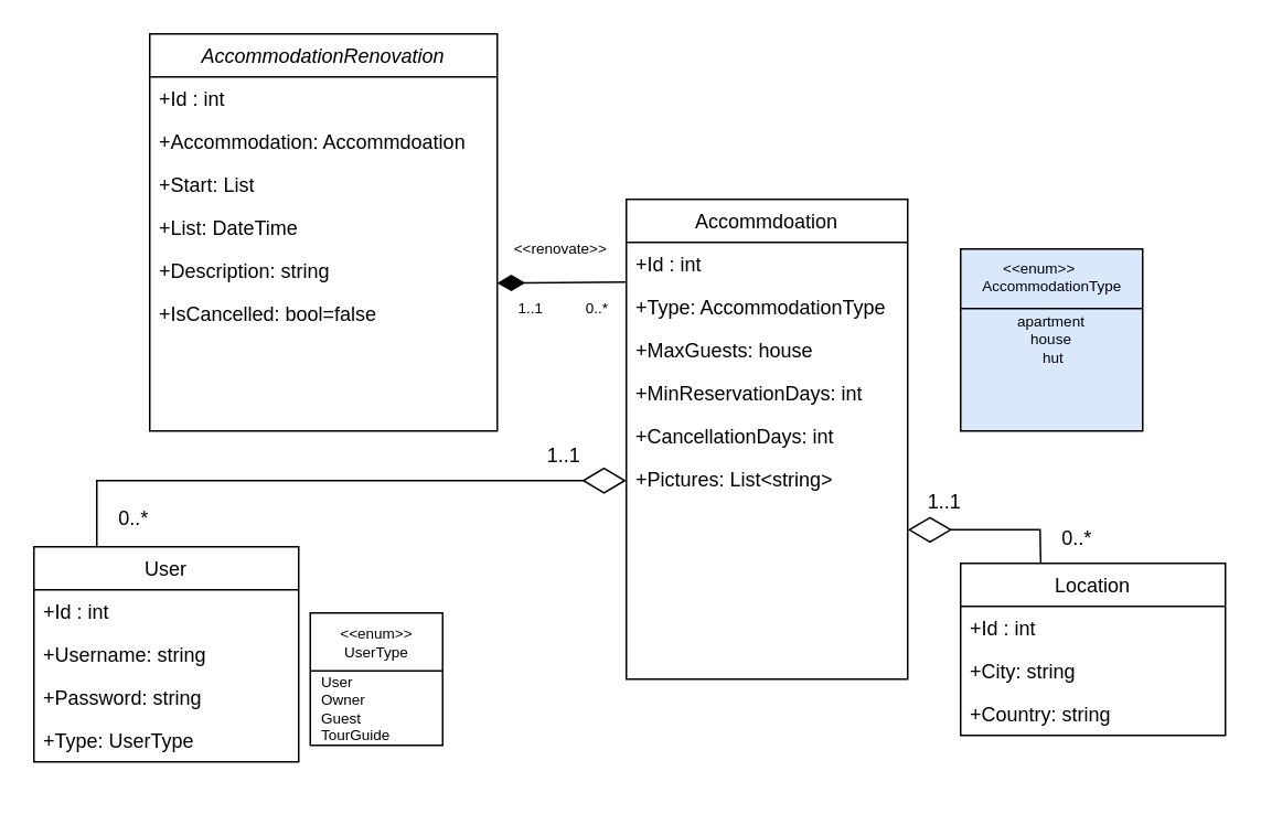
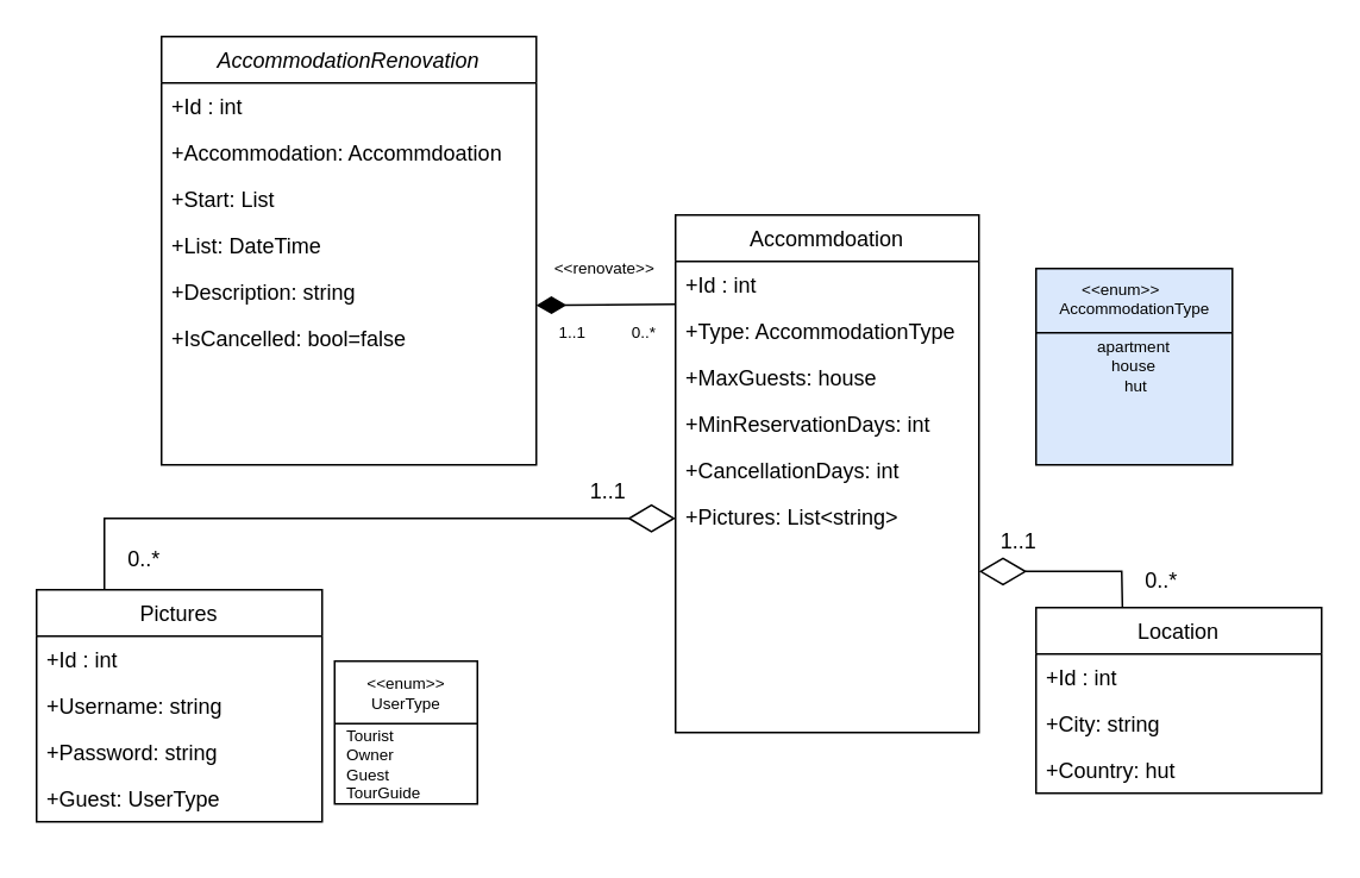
  <mxCell id="0" />
  <mxCell id="1" parent="0" />
  <mxCell id="2" value="AccommodationRenovation" style="swimlane;fontStyle=2;align=center;verticalAlign=top;childLayout=stackLayout;horizontal=1;startSize=26;horizontalStack=0;resizeParent=1;resizeLast=0;collapsible=1;marginBottom=0;rounded=0;shadow=0;strokeWidth=1;" parent="1" vertex="1"><mxGeometry x="90" y="20" width="210" height="240" as="geometry"><mxRectangle x="230" y="140" width="160" height="26" as="alternateBounds" /></mxGeometry></mxCell>
  <mxCell id="3" value="+Id : int" style="text;align=left;verticalAlign=top;spacingLeft=4;spacingRight=4;overflow=hidden;rotatable=0;points=[[0,0.5],[1,0.5]];portConstraint=eastwest;" parent="2" vertex="1"><mxGeometry y="26" width="210" height="26" as="geometry" /></mxCell>
  <mxCell id="4" value="+Accommodation: Accommdoation" style="text;align=left;verticalAlign=top;spacingLeft=4;spacingRight=4;overflow=hidden;rotatable=0;points=[[0,0.5],[1,0.5]];portConstraint=eastwest;rounded=0;shadow=0;html=0;" parent="2" vertex="1"><mxGeometry y="52" width="210" height="26" as="geometry" /></mxCell>
  <mxCell id="5" value="+Start: List&#10;" style="text;align=left;verticalAlign=top;spacingLeft=4;spacingRight=4;overflow=hidden;rotatable=0;points=[[0,0.5],[1,0.5]];portConstraint=eastwest;rounded=0;shadow=0;html=0;" parent="2" vertex="1"><mxGeometry y="78" width="210" height="26" as="geometry" /></mxCell>
  <mxCell id="6" value="+List: DateTime&#10;" style="text;align=left;verticalAlign=top;spacingLeft=4;spacingRight=4;overflow=hidden;rotatable=0;points=[[0,0.5],[1,0.5]];portConstraint=eastwest;rounded=0;shadow=0;html=0;" parent="2" vertex="1"><mxGeometry y="104" width="210" height="26" as="geometry" /></mxCell>
  <mxCell id="7" value="+Description: string&#10;" style="text;align=left;verticalAlign=top;spacingLeft=4;spacingRight=4;overflow=hidden;rotatable=0;points=[[0,0.5],[1,0.5]];portConstraint=eastwest;rounded=0;shadow=0;html=0;" parent="2" vertex="1"><mxGeometry y="130" width="210" height="26" as="geometry" /></mxCell>
  <mxCell id="8" value="+IsCancelled: bool=false&#10;" style="text;align=left;verticalAlign=top;spacingLeft=4;spacingRight=4;overflow=hidden;rotatable=0;points=[[0,0.5],[1,0.5]];portConstraint=eastwest;rounded=0;shadow=0;html=0;" parent="2" vertex="1"><mxGeometry y="156" width="210" height="26" as="geometry" /></mxCell>
  <mxCell id="9" value="Accommdoation" style="swimlane;fontStyle=0;align=center;verticalAlign=top;childLayout=stackLayout;horizontal=1;startSize=26;horizontalStack=0;resizeParent=1;resizeLast=0;collapsible=1;marginBottom=0;rounded=0;shadow=0;strokeWidth=1;" parent="1" vertex="1"><mxGeometry x="378" y="120" width="170" height="290" as="geometry"><mxRectangle x="550" y="140" width="160" height="26" as="alternateBounds" /></mxGeometry></mxCell>
  <mxCell id="10" value="+Id : int" style="text;align=left;verticalAlign=top;spacingLeft=4;spacingRight=4;overflow=hidden;rotatable=0;points=[[0,0.5],[1,0.5]];portConstraint=eastwest;rounded=0;shadow=0;html=0;" parent="9" vertex="1"><mxGeometry y="26" width="170" height="26" as="geometry" /></mxCell>
  <mxCell id="11" value="+Type: AccommodationType" style="text;align=left;verticalAlign=top;spacingLeft=4;spacingRight=4;overflow=hidden;rotatable=0;points=[[0,0.5],[1,0.5]];portConstraint=eastwest;rounded=0;shadow=0;html=0;" parent="9" vertex="1"><mxGeometry y="52" width="170" height="26" as="geometry" /></mxCell>
  <mxCell id="12" value="+MaxGuests: house" style="text;align=left;verticalAlign=top;spacingLeft=4;spacingRight=4;overflow=hidden;rotatable=0;points=[[0,0.5],[1,0.5]];portConstraint=eastwest;rounded=0;shadow=0;html=0;" parent="9" vertex="1"><mxGeometry y="78" width="170" height="26" as="geometry" /></mxCell>
  <mxCell id="13" value="+MinReservationDays: int" style="text;align=left;verticalAlign=top;spacingLeft=4;spacingRight=4;overflow=hidden;rotatable=0;points=[[0,0.5],[1,0.5]];portConstraint=eastwest;rounded=0;shadow=0;html=0;" parent="9" vertex="1"><mxGeometry y="104" width="170" height="26" as="geometry" /></mxCell>
  <mxCell id="14" value="+CancellationDays: int" style="text;align=left;verticalAlign=top;spacingLeft=4;spacingRight=4;overflow=hidden;rotatable=0;points=[[0,0.5],[1,0.5]];portConstraint=eastwest;rounded=0;shadow=0;html=0;" parent="9" vertex="1"><mxGeometry y="130" width="170" height="26" as="geometry" /></mxCell>
  <mxCell id="15" value="+Pictures: List&lt;string&gt; " style="text;align=left;verticalAlign=top;spacingLeft=4;spacingRight=4;overflow=hidden;rotatable=0;points=[[0,0.5],[1,0.5]];portConstraint=eastwest;rounded=0;shadow=0;html=0;" parent="9" vertex="1"><mxGeometry y="156" width="170" height="26" as="geometry" /></mxCell>
  <mxCell id="16" value="Location" style="swimlane;fontStyle=0;align=center;verticalAlign=top;childLayout=stackLayout;horizontal=1;startSize=26;horizontalStack=0;resizeParent=1;resizeLast=0;collapsible=1;marginBottom=0;rounded=0;shadow=0;strokeWidth=1;" parent="1" vertex="1"><mxGeometry x="580" y="340" width="160" height="104" as="geometry"><mxRectangle x="340" y="380" width="170" height="26" as="alternateBounds" /></mxGeometry></mxCell>
  <mxCell id="17" value="+Id : int" style="text;align=left;verticalAlign=top;spacingLeft=4;spacingRight=4;overflow=hidden;rotatable=0;points=[[0,0.5],[1,0.5]];portConstraint=eastwest;" parent="16" vertex="1"><mxGeometry y="26" width="160" height="26" as="geometry" /></mxCell>
  <mxCell id="18" value="+City: string" style="text;align=left;verticalAlign=top;spacingLeft=4;spacingRight=4;overflow=hidden;rotatable=0;points=[[0,0.5],[1,0.5]];portConstraint=eastwest;" parent="16" vertex="1"><mxGeometry y="52" width="160" height="26" as="geometry" /></mxCell>
- <mxCell id="19" value="+Country: string" style="text;align=left;verticalAlign=top;spacingLeft=4;spacingRight=4;overflow=hidden;rotatable=0;points=[[0,0.5],[1,0.5]];portConstraint=eastwest;" parent="16" vertex="1"><mxGeometry y="78" width="160" height="26" as="geometry" /></mxCell>
- <mxCell id="20" value="User" style="swimlane;fontStyle=0;align=center;verticalAlign=top;childLayout=stackLayout;horizontal=1;startSize=26;horizontalStack=0;resizeParent=1;resizeLast=0;collapsible=1;marginBottom=0;rounded=0;shadow=0;strokeWidth=1;" parent="1" vertex="1"><mxGeometry x="20" y="330" width="160" height="130" as="geometry"><mxRectangle x="340" y="380" width="170" height="26" as="alternateBounds" /></mxGeometry></mxCell>
+ <mxCell id="19" value="+Country: hut" style="text;align=left;verticalAlign=top;spacingLeft=4;spacingRight=4;overflow=hidden;rotatable=0;points=[[0,0.5],[1,0.5]];portConstraint=eastwest;" parent="16" vertex="1"><mxGeometry y="78" width="160" height="26" as="geometry" /></mxCell>
+ <mxCell id="20" value="Pictures" style="swimlane;fontStyle=0;align=center;verticalAlign=top;childLayout=stackLayout;horizontal=1;startSize=26;horizontalStack=0;resizeParent=1;resizeLast=0;collapsible=1;marginBottom=0;rounded=0;shadow=0;strokeWidth=1;" parent="1" vertex="1"><mxGeometry x="20" y="330" width="160" height="130" as="geometry"><mxRectangle x="340" y="380" width="170" height="26" as="alternateBounds" /></mxGeometry></mxCell>
  <mxCell id="21" value="+Id : int" style="text;align=left;verticalAlign=top;spacingLeft=4;spacingRight=4;overflow=hidden;rotatable=0;points=[[0,0.5],[1,0.5]];portConstraint=eastwest;" parent="20" vertex="1"><mxGeometry y="26" width="160" height="26" as="geometry" /></mxCell>
  <mxCell id="22" value="+Username: string" style="text;align=left;verticalAlign=top;spacingLeft=4;spacingRight=4;overflow=hidden;rotatable=0;points=[[0,0.5],[1,0.5]];portConstraint=eastwest;" parent="20" vertex="1"><mxGeometry y="52" width="160" height="26" as="geometry" /></mxCell>
  <mxCell id="23" value="+Password: string" style="text;align=left;verticalAlign=top;spacingLeft=4;spacingRight=4;overflow=hidden;rotatable=0;points=[[0,0.5],[1,0.5]];portConstraint=eastwest;" parent="20" vertex="1"><mxGeometry y="78" width="160" height="26" as="geometry" /></mxCell>
- <mxCell id="24" value="+Type: UserType" style="text;align=left;verticalAlign=top;spacingLeft=4;spacingRight=4;overflow=hidden;rotatable=0;points=[[0,0.5],[1,0.5]];portConstraint=eastwest;" parent="20" vertex="1"><mxGeometry y="104" width="160" height="26" as="geometry" /></mxCell>
+ <mxCell id="24" value="+Guest: UserType" style="text;align=left;verticalAlign=top;spacingLeft=4;spacingRight=4;overflow=hidden;rotatable=0;points=[[0,0.5],[1,0.5]];portConstraint=eastwest;" parent="20" vertex="1"><mxGeometry y="104" width="160" height="26" as="geometry" /></mxCell>
  <mxCell id="25" value="" style="group" parent="1" vertex="1" connectable="0"><mxGeometry x="187" y="370" width="80" height="100" as="geometry" /></mxCell>
  <mxCell id="26" value="" style="whiteSpace=wrap;html=1;aspect=fixed;" parent="25" vertex="1"><mxGeometry width="80" height="80" as="geometry" /></mxCell>
  <mxCell id="27" value="     &lt;&lt;enum&gt;&gt;&#10;      UserType" style="text;align=left;verticalAlign=top;spacingLeft=4;spacingRight=4;overflow=hidden;rotatable=0;points=[[0,0.5],[1,0.5]];portConstraint=eastwest;rounded=0;shadow=0;html=0;fontSize=9;" parent="25" vertex="1"><mxGeometry y="1" width="80" height="30" as="geometry" /></mxCell>
  <mxCell id="28" value="" style="line;html=1;strokeWidth=1;align=left;verticalAlign=middle;spacingTop=-1;spacingLeft=3;spacingRight=3;rotatable=0;labelPosition=right;points=[];portConstraint=eastwest;" parent="25" vertex="1"><mxGeometry y="31" width="80" height="8" as="geometry" /></mxCell>
- <mxCell id="29" value="User&#10;Owner&#10;Guest&#10;TourGuide" style="text;whiteSpace=wrap;fontSize=9;" parent="25" vertex="1"><mxGeometry x="5" y="30" width="70" height="70" as="geometry" /></mxCell>
+ <mxCell id="29" value="Tourist&#10;Owner&#10;Guest&#10;TourGuide" style="text;whiteSpace=wrap;fontSize=9;" parent="25" vertex="1"><mxGeometry x="5" y="30" width="70" height="70" as="geometry" /></mxCell>
  <mxCell id="30" value="" style="group" parent="1" vertex="1" connectable="0"><mxGeometry x="580" y="150" width="140" height="110" as="geometry" /></mxCell>
  <mxCell id="31" value="apartment&lt;div style=&quot;font-size: 9px;&quot;&gt;house&lt;br style=&quot;font-size: 9px;&quot;&gt;&amp;nbsp;hut&lt;/div&gt;" style="whiteSpace=wrap;html=1;aspect=fixed;fontSize=9;fillColor=#dae8fc;" parent="30" vertex="1"><mxGeometry width="110" height="110" as="geometry" /></mxCell>
  <mxCell id="32" value="        &lt;&lt;enum&gt;&gt;&#10;   AccommodationType" style="text;align=left;verticalAlign=top;spacingLeft=4;spacingRight=4;overflow=hidden;rotatable=0;points=[[0,0.5],[1,0.5]];portConstraint=eastwest;rounded=0;shadow=0;html=0;fontSize=9;" parent="30" vertex="1"><mxGeometry width="140" height="40" as="geometry" /></mxCell>
  <mxCell id="33" value="" style="line;html=1;strokeWidth=1;align=left;verticalAlign=middle;spacingTop=-1;spacingLeft=3;spacingRight=3;rotatable=0;labelPosition=right;points=[];portConstraint=eastwest;" parent="30" vertex="1"><mxGeometry y="32" width="110" height="8" as="geometry" /></mxCell>
  <mxCell id="34" value="" style="endArrow=diamondThin;endFill=0;endSize=24;html=1;rounded=0;exitX=0.315;exitY=0.003;exitDx=0;exitDy=0;exitPerimeter=0;" parent="1" edge="1"><mxGeometry width="160" relative="1" as="geometry"><mxPoint x="628.4" y="340.002" as="sourcePoint" /><mxPoint x="548" y="319.69" as="targetPoint" /><Array as="points"><mxPoint x="628" y="319.69" /></Array></mxGeometry></mxCell>
  <mxCell id="35" value="" style="html=1;startArrow=diamondThin;startFill=0;edgeStyle=elbowEdgeStyle;elbow=vertical;startSize=24;endArrow=none;endFill=0;rounded=0;strokeWidth=1;endSize=24;" parent="1" edge="1"><mxGeometry width="160" relative="1" as="geometry"><mxPoint x="378" y="290" as="sourcePoint" /><mxPoint x="58" y="330" as="targetPoint" /><Array as="points"><mxPoint x="228" y="290" /></Array></mxGeometry></mxCell>
  <mxCell id="36" value="1..1" style="text;html=1;align=center;verticalAlign=middle;resizable=0;points=[];autosize=1;strokeColor=none;fillColor=none;" parent="1" vertex="1"><mxGeometry x="550" y="288" width="40" height="30" as="geometry" /></mxCell>
  <mxCell id="37" value="0..*" style="text;html=1;align=center;verticalAlign=middle;resizable=0;points=[];autosize=1;strokeColor=none;fillColor=none;" parent="1" vertex="1"><mxGeometry x="630" y="310" width="40" height="30" as="geometry" /></mxCell>
  <mxCell id="38" value="0..*" style="text;html=1;align=center;verticalAlign=middle;resizable=0;points=[];autosize=1;strokeColor=none;fillColor=none;" parent="1" vertex="1"><mxGeometry x="60" y="298" width="40" height="30" as="geometry" /></mxCell>
  <mxCell id="39" value="1..1" style="text;html=1;align=center;verticalAlign=middle;resizable=0;points=[];autosize=1;strokeColor=none;fillColor=none;" parent="1" vertex="1"><mxGeometry x="320" y="260" width="40" height="30" as="geometry" /></mxCell>
  <mxCell id="40" value="&amp;lt;&amp;lt;renovate&amp;gt;&amp;gt;" style="text;html=1;align=center;verticalAlign=middle;resizable=0;points=[];autosize=1;strokeColor=none;fillColor=none;fontSize=9;" parent="1" vertex="1"><mxGeometry x="298" y="140" width="80" height="20" as="geometry" /></mxCell>
  <mxCell id="41" value="" style="endArrow=none;startArrow=diamondThin;endFill=0;startFill=1;html=1;verticalAlign=bottom;labelBackgroundColor=none;strokeWidth=1;startSize=14;endSize=8;rounded=0;jumpSize=5;exitX=1;exitY=0.793;exitDx=0;exitDy=0;exitPerimeter=0;" edge="1" parent="1" source="7"><mxGeometry width="160" relative="1" as="geometry"><mxPoint x="311" y="170" as="sourcePoint" /><mxPoint x="378" y="170" as="targetPoint" /></mxGeometry></mxCell>
  <mxCell id="42" value="&lt;font style=&quot;font-size: 9px;&quot;&gt;0..*&lt;/font&gt;" style="text;html=1;align=center;verticalAlign=middle;resizable=0;points=[];autosize=1;strokeColor=none;fillColor=none;" vertex="1" parent="1"><mxGeometry x="342" y="171" width="36" height="27" as="geometry" /></mxCell>
  <mxCell id="43" value="&lt;font style=&quot;font-size: 9px;&quot;&gt;1..1&lt;/font&gt;" style="text;html=1;align=center;verticalAlign=middle;resizable=0;points=[];autosize=1;strokeColor=none;fillColor=none;" vertex="1" parent="1"><mxGeometry x="302" y="171" width="36" height="27" as="geometry" /></mxCell>
